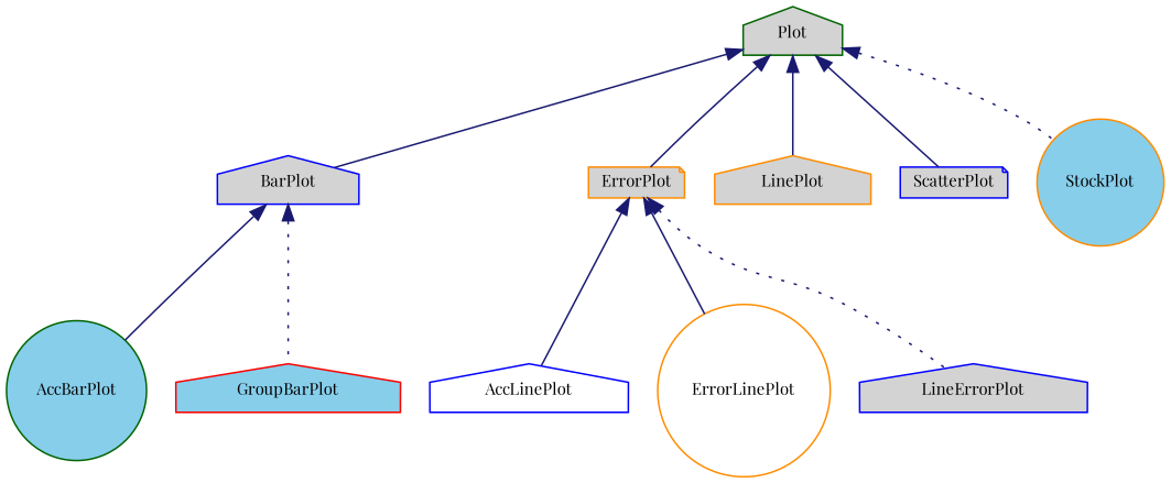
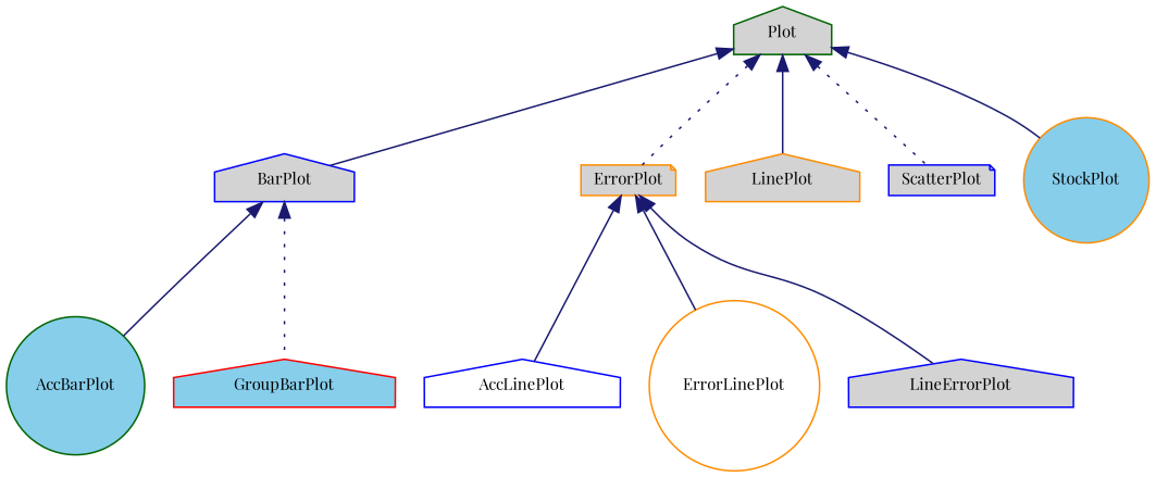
  digraph {
    fontname="Playfair Display"
    node [color=blue fillcolor=lightgrey fontname="Playfair Display" fontsize=10 shape=house style=filled]
    edge [color=midnightblue dir=back fontname="Playfair Display" fontsize=10 labelfontname=Helvetica labelfontsize=10 style=solid]
    n1 [color=darkgreen fontcolor=black height=0.2 label=Plot width=0.4]
    n2 [height=0.2 label=BarPlot width=0.4]
    n3 [color=darkorange height=0.2 label=ErrorPlot shape=note width=0.4]
    n4 [color=darkorange height=0.2 label=LinePlot width=0.4]
    n5 [height=0.2 label=ScatterPlot shape=note width=0.4]
    n6 [color=darkorange fillcolor=skyblue height=0.2 label=StockPlot shape=circle width=0.4]
    n7 [fillcolor=white height=0.2 label=AccLinePlot width=0.4]
    n8 [color=darkgreen fillcolor=skyblue height=0.2 label=AccBarPlot shape=circle width=0.4]
    n9 [color=red fillcolor=skyblue height=0.2 label=GroupBarPlot width=0.4]
    n10 [color=darkorange fillcolor=white height=0.2 label=ErrorLinePlot shape=circle width=0.4]
    n11 [height=0.2 label=LineErrorPlot width=0.4]
    n1 -> n2
-   n1 -> n3
+   n1 -> n3 [style=dotted]
    n1 -> n4
-   n1 -> n5
-   n1 -> n6 [style=dotted]
+   n1 -> n5 [style=dotted]
+   n1 -> n6
    n2 -> n8
    n2 -> n9 [style=dotted]
    n3 -> n7
    n3 -> n10
-   n3 -> n11 [style=dotted]
+   n3 -> n11
  }
